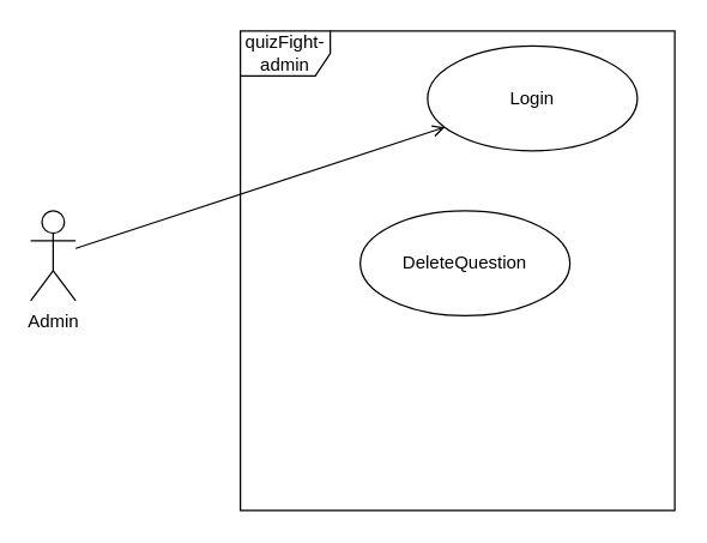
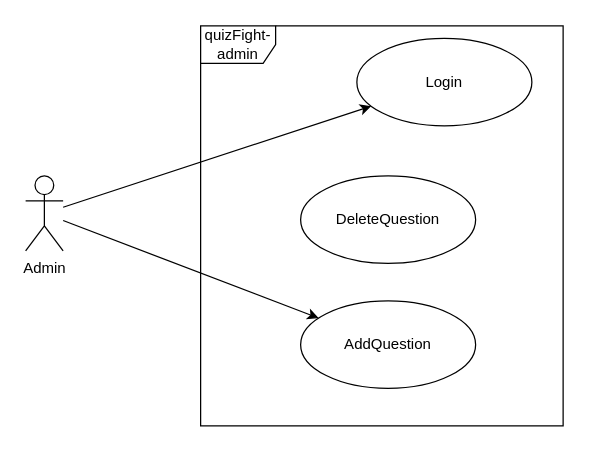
  <mxCell id="0" />
  <mxCell id="1" parent="0" />
  <mxCell id="2" value="quizFight-admin" style="shape=umlFrame;whiteSpace=wrap;html=1;" vertex="1" parent="1"><mxGeometry x="160" y="20" width="290" height="320" as="geometry" /></mxCell>
- <mxCell id="3" style="rounded=0;orthogonalLoop=1;jettySize=auto;html=1;endArrow=open;" edge="1" parent="1" source="5" target="6"><mxGeometry relative="1" as="geometry" /></mxCell>
+ <mxCell id="3" style="rounded=0;orthogonalLoop=1;jettySize=auto;html=1;" edge="1" parent="1" source="5" target="6"><mxGeometry relative="1" as="geometry" /></mxCell>
+ <mxCell id="4" style="edgeStyle=none;rounded=0;orthogonalLoop=1;jettySize=auto;html=1;" edge="1" parent="1" source="5" target="8"><mxGeometry relative="1" as="geometry" /></mxCell>
  <mxCell id="5" value="Admin" style="shape=umlActor;verticalLabelPosition=bottom;labelBackgroundColor=#ffffff;verticalAlign=top;html=1;" vertex="1" parent="1"><mxGeometry x="20" y="140" width="30" height="60" as="geometry" /></mxCell>
  <mxCell id="6" value="Login" style="ellipse;whiteSpace=wrap;html=1;" vertex="1" parent="1"><mxGeometry x="285" y="30" width="140" height="70" as="geometry" /></mxCell>
  <mxCell id="7" value="DeleteQuestion" style="ellipse;whiteSpace=wrap;html=1;" vertex="1" parent="1"><mxGeometry x="240" y="140" width="140" height="70" as="geometry" /></mxCell>
+ <mxCell id="8" value="AddQuestion&lt;br&gt;" style="ellipse;whiteSpace=wrap;html=1;" vertex="1" parent="1"><mxGeometry x="240" y="240" width="140" height="70" as="geometry" /></mxCell>
